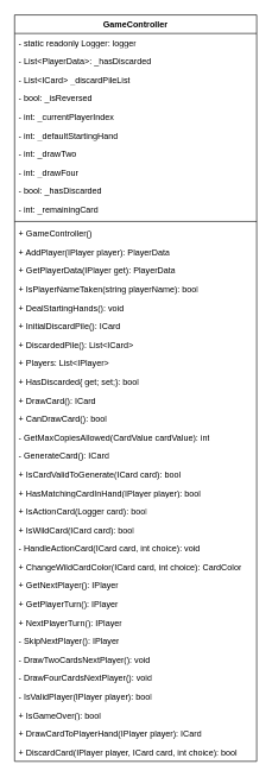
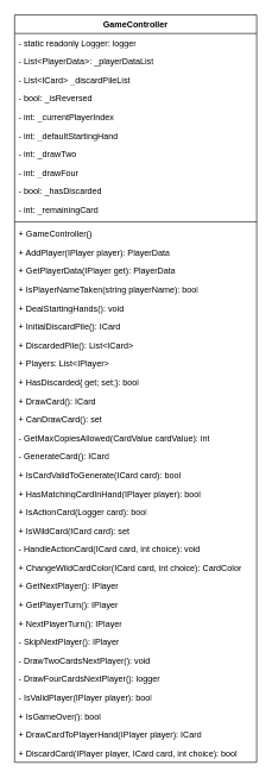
  <mxCell id="0" />
  <mxCell id="1" parent="0" />
  <mxCell id="2" value="GameController" style="swimlane;fontStyle=1;align=center;verticalAlign=top;childLayout=stackLayout;horizontal=1;startSize=26;horizontalStack=0;resizeParent=1;resizeParentMax=0;resizeLast=0;collapsible=1;marginBottom=0;whiteSpace=wrap;html=1;" vertex="1" parent="1"><mxGeometry x="20" y="20" width="340" height="1048" as="geometry" /></mxCell>
  <mxCell id="3" value="- static readonly Logger: logger" style="text;strokeColor=none;fillColor=none;align=left;verticalAlign=top;spacingLeft=4;spacingRight=4;overflow=hidden;rotatable=0;points=[[0,0.5],[1,0.5]];portConstraint=eastwest;whiteSpace=wrap;html=1;" vertex="1" parent="2"><mxGeometry y="26" width="340" height="26" as="geometry" /></mxCell>
- <mxCell id="4" value="-&amp;nbsp;List&amp;lt;PlayerData&amp;gt;: _hasDiscarded" style="text;strokeColor=none;fillColor=none;align=left;verticalAlign=top;spacingLeft=4;spacingRight=4;overflow=hidden;rotatable=0;points=[[0,0.5],[1,0.5]];portConstraint=eastwest;whiteSpace=wrap;html=1;" vertex="1" parent="2"><mxGeometry y="52" width="340" height="26" as="geometry" /></mxCell>
+ <mxCell id="4" value="-&amp;nbsp;List&amp;lt;PlayerData&amp;gt;: _playerDataList" style="text;strokeColor=none;fillColor=none;align=left;verticalAlign=top;spacingLeft=4;spacingRight=4;overflow=hidden;rotatable=0;points=[[0,0.5],[1,0.5]];portConstraint=eastwest;whiteSpace=wrap;html=1;" vertex="1" parent="2"><mxGeometry y="52" width="340" height="26" as="geometry" /></mxCell>
  <mxCell id="5" value="-&amp;nbsp;List&amp;lt;ICard&amp;gt; _discardPileList" style="text;strokeColor=none;fillColor=none;align=left;verticalAlign=top;spacingLeft=4;spacingRight=4;overflow=hidden;rotatable=0;points=[[0,0.5],[1,0.5]];portConstraint=eastwest;whiteSpace=wrap;html=1;" vertex="1" parent="2"><mxGeometry y="78" width="340" height="26" as="geometry" /></mxCell>
  <mxCell id="6" value="-&amp;nbsp;bool: _isReversed" style="text;strokeColor=none;fillColor=none;align=left;verticalAlign=top;spacingLeft=4;spacingRight=4;overflow=hidden;rotatable=0;points=[[0,0.5],[1,0.5]];portConstraint=eastwest;whiteSpace=wrap;html=1;" vertex="1" parent="2"><mxGeometry y="104" width="340" height="26" as="geometry" /></mxCell>
  <mxCell id="7" value="-&amp;nbsp;int: _currentPlayerIndex" style="text;strokeColor=none;fillColor=none;align=left;verticalAlign=top;spacingLeft=4;spacingRight=4;overflow=hidden;rotatable=0;points=[[0,0.5],[1,0.5]];portConstraint=eastwest;whiteSpace=wrap;html=1;" vertex="1" parent="2"><mxGeometry y="130" width="340" height="26" as="geometry" /></mxCell>
  <mxCell id="8" value="-&amp;nbsp;int: _defaultStartingHand" style="text;strokeColor=none;fillColor=none;align=left;verticalAlign=top;spacingLeft=4;spacingRight=4;overflow=hidden;rotatable=0;points=[[0,0.5],[1,0.5]];portConstraint=eastwest;whiteSpace=wrap;html=1;" vertex="1" parent="2"><mxGeometry y="156" width="340" height="26" as="geometry" /></mxCell>
  <mxCell id="9" value="-&amp;nbsp;int: _drawTwo" style="text;strokeColor=none;fillColor=none;align=left;verticalAlign=top;spacingLeft=4;spacingRight=4;overflow=hidden;rotatable=0;points=[[0,0.5],[1,0.5]];portConstraint=eastwest;whiteSpace=wrap;html=1;" vertex="1" parent="2"><mxGeometry y="182" width="340" height="26" as="geometry" /></mxCell>
  <mxCell id="10" value="-&amp;nbsp;int: _drawFour" style="text;strokeColor=none;fillColor=none;align=left;verticalAlign=top;spacingLeft=4;spacingRight=4;overflow=hidden;rotatable=0;points=[[0,0.5],[1,0.5]];portConstraint=eastwest;whiteSpace=wrap;html=1;" vertex="1" parent="2"><mxGeometry y="208" width="340" height="26" as="geometry" /></mxCell>
  <mxCell id="11" value="-&amp;nbsp;bool: _hasDiscarded" style="text;strokeColor=none;fillColor=none;align=left;verticalAlign=top;spacingLeft=4;spacingRight=4;overflow=hidden;rotatable=0;points=[[0,0.5],[1,0.5]];portConstraint=eastwest;whiteSpace=wrap;html=1;" vertex="1" parent="2"><mxGeometry y="234" width="340" height="26" as="geometry" /></mxCell>
  <mxCell id="12" value="-&amp;nbsp;int: _remainingCard" style="text;strokeColor=none;fillColor=none;align=left;verticalAlign=top;spacingLeft=4;spacingRight=4;overflow=hidden;rotatable=0;points=[[0,0.5],[1,0.5]];portConstraint=eastwest;whiteSpace=wrap;html=1;" vertex="1" parent="2"><mxGeometry y="260" width="340" height="26" as="geometry" /></mxCell>
  <mxCell id="13" value="" style="line;strokeWidth=1;fillColor=none;align=left;verticalAlign=middle;spacingTop=-1;spacingLeft=3;spacingRight=3;rotatable=0;labelPosition=right;points=[];portConstraint=eastwest;strokeColor=inherit;" vertex="1" parent="2"><mxGeometry y="286" width="340" height="8" as="geometry" /></mxCell>
  <mxCell id="14" value="+&amp;nbsp;GameController()" style="text;strokeColor=none;fillColor=none;align=left;verticalAlign=top;spacingLeft=4;spacingRight=4;overflow=hidden;rotatable=0;points=[[0,0.5],[1,0.5]];portConstraint=eastwest;whiteSpace=wrap;html=1;" vertex="1" parent="2"><mxGeometry y="294" width="340" height="26" as="geometry" /></mxCell>
  <mxCell id="15" value="+ AddPlayer(IPlayer player): PlayerData" style="text;strokeColor=none;fillColor=none;align=left;verticalAlign=top;spacingLeft=4;spacingRight=4;overflow=hidden;rotatable=0;points=[[0,0.5],[1,0.5]];portConstraint=eastwest;whiteSpace=wrap;html=1;" vertex="1" parent="2"><mxGeometry y="320" width="340" height="26" as="geometry" /></mxCell>
  <mxCell id="16" value="+ GetPlayerData(IPlayer get): PlayerData" style="text;strokeColor=none;fillColor=none;align=left;verticalAlign=top;spacingLeft=4;spacingRight=4;overflow=hidden;rotatable=0;points=[[0,0.5],[1,0.5]];portConstraint=eastwest;whiteSpace=wrap;html=1;" vertex="1" parent="2"><mxGeometry y="346" width="340" height="26" as="geometry" /></mxCell>
  <mxCell id="17" value="+ IsPlayerNameTaken(string playerName): bool" style="text;strokeColor=none;fillColor=none;align=left;verticalAlign=top;spacingLeft=4;spacingRight=4;overflow=hidden;rotatable=0;points=[[0,0.5],[1,0.5]];portConstraint=eastwest;whiteSpace=wrap;html=1;" vertex="1" parent="2"><mxGeometry y="372" width="340" height="26" as="geometry" /></mxCell>
  <mxCell id="18" value="+ DealStartingHands(): void" style="text;strokeColor=none;fillColor=none;align=left;verticalAlign=top;spacingLeft=4;spacingRight=4;overflow=hidden;rotatable=0;points=[[0,0.5],[1,0.5]];portConstraint=eastwest;whiteSpace=wrap;html=1;" vertex="1" parent="2"><mxGeometry y="398" width="340" height="26" as="geometry" /></mxCell>
  <mxCell id="19" value="+ InitialDiscardPile(): ICard" style="text;strokeColor=none;fillColor=none;align=left;verticalAlign=top;spacingLeft=4;spacingRight=4;overflow=hidden;rotatable=0;points=[[0,0.5],[1,0.5]];portConstraint=eastwest;whiteSpace=wrap;html=1;" vertex="1" parent="2"><mxGeometry y="424" width="340" height="26" as="geometry" /></mxCell>
  <mxCell id="20" value="+ DiscardedPile(): List&amp;lt;ICard&amp;gt;" style="text;strokeColor=none;fillColor=none;align=left;verticalAlign=top;spacingLeft=4;spacingRight=4;overflow=hidden;rotatable=0;points=[[0,0.5],[1,0.5]];portConstraint=eastwest;whiteSpace=wrap;html=1;" vertex="1" parent="2"><mxGeometry y="450" width="340" height="26" as="geometry" /></mxCell>
  <mxCell id="21" value="+ Players: List&amp;lt;IPlayer&amp;gt;" style="text;strokeColor=none;fillColor=none;align=left;verticalAlign=top;spacingLeft=4;spacingRight=4;overflow=hidden;rotatable=0;points=[[0,0.5],[1,0.5]];portConstraint=eastwest;whiteSpace=wrap;html=1;" vertex="1" parent="2"><mxGeometry y="476" width="340" height="26" as="geometry" /></mxCell>
  <mxCell id="22" value="+ HasDiscarded{ get; set;}: bool" style="text;strokeColor=none;fillColor=none;align=left;verticalAlign=top;spacingLeft=4;spacingRight=4;overflow=hidden;rotatable=0;points=[[0,0.5],[1,0.5]];portConstraint=eastwest;whiteSpace=wrap;html=1;" vertex="1" parent="2"><mxGeometry y="502" width="340" height="26" as="geometry" /></mxCell>
  <mxCell id="23" value="+ DrawCard(): ICard" style="text;strokeColor=none;fillColor=none;align=left;verticalAlign=top;spacingLeft=4;spacingRight=4;overflow=hidden;rotatable=0;points=[[0,0.5],[1,0.5]];portConstraint=eastwest;whiteSpace=wrap;html=1;" vertex="1" parent="2"><mxGeometry y="528" width="340" height="26" as="geometry" /></mxCell>
- <mxCell id="24" value="+ CanDrawCard(): bool" style="text;strokeColor=none;fillColor=none;align=left;verticalAlign=top;spacingLeft=4;spacingRight=4;overflow=hidden;rotatable=0;points=[[0,0.5],[1,0.5]];portConstraint=eastwest;whiteSpace=wrap;html=1;" vertex="1" parent="2"><mxGeometry y="554" width="340" height="26" as="geometry" /></mxCell>
+ <mxCell id="24" value="+ CanDrawCard(): set" style="text;strokeColor=none;fillColor=none;align=left;verticalAlign=top;spacingLeft=4;spacingRight=4;overflow=hidden;rotatable=0;points=[[0,0.5],[1,0.5]];portConstraint=eastwest;whiteSpace=wrap;html=1;" vertex="1" parent="2"><mxGeometry y="554" width="340" height="26" as="geometry" /></mxCell>
  <mxCell id="25" value="- GetMaxCopiesAllowed(CardValue cardValue): int" style="text;strokeColor=none;fillColor=none;align=left;verticalAlign=top;spacingLeft=4;spacingRight=4;overflow=hidden;rotatable=0;points=[[0,0.5],[1,0.5]];portConstraint=eastwest;whiteSpace=wrap;html=1;" vertex="1" parent="2"><mxGeometry y="580" width="340" height="26" as="geometry" /></mxCell>
  <mxCell id="26" value="- GenerateCard(): ICard" style="text;strokeColor=none;fillColor=none;align=left;verticalAlign=top;spacingLeft=4;spacingRight=4;overflow=hidden;rotatable=0;points=[[0,0.5],[1,0.5]];portConstraint=eastwest;whiteSpace=wrap;html=1;" vertex="1" parent="2"><mxGeometry y="606" width="340" height="26" as="geometry" /></mxCell>
  <mxCell id="27" value="+ IsCardValidToGenerate(ICard card): bool" style="text;strokeColor=none;fillColor=none;align=left;verticalAlign=top;spacingLeft=4;spacingRight=4;overflow=hidden;rotatable=0;points=[[0,0.5],[1,0.5]];portConstraint=eastwest;whiteSpace=wrap;html=1;" vertex="1" parent="2"><mxGeometry y="632" width="340" height="26" as="geometry" /></mxCell>
  <mxCell id="28" value="+ HasMatchingCardInHand(IPlayer player): bool" style="text;strokeColor=none;fillColor=none;align=left;verticalAlign=top;spacingLeft=4;spacingRight=4;overflow=hidden;rotatable=0;points=[[0,0.5],[1,0.5]];portConstraint=eastwest;whiteSpace=wrap;html=1;" vertex="1" parent="2"><mxGeometry y="658" width="340" height="26" as="geometry" /></mxCell>
  <mxCell id="29" value="+ IsActionCard(Logger card): bool" style="text;strokeColor=none;fillColor=none;align=left;verticalAlign=top;spacingLeft=4;spacingRight=4;overflow=hidden;rotatable=0;points=[[0,0.5],[1,0.5]];portConstraint=eastwest;whiteSpace=wrap;html=1;" vertex="1" parent="2"><mxGeometry y="684" width="340" height="26" as="geometry" /></mxCell>
- <mxCell id="30" value="+ IsWildCard(ICard card): bool" style="text;strokeColor=none;fillColor=none;align=left;verticalAlign=top;spacingLeft=4;spacingRight=4;overflow=hidden;rotatable=0;points=[[0,0.5],[1,0.5]];portConstraint=eastwest;whiteSpace=wrap;html=1;" vertex="1" parent="2"><mxGeometry y="710" width="340" height="26" as="geometry" /></mxCell>
+ <mxCell id="30" value="+ IsWildCard(ICard card): set" style="text;strokeColor=none;fillColor=none;align=left;verticalAlign=top;spacingLeft=4;spacingRight=4;overflow=hidden;rotatable=0;points=[[0,0.5],[1,0.5]];portConstraint=eastwest;whiteSpace=wrap;html=1;" vertex="1" parent="2"><mxGeometry y="710" width="340" height="26" as="geometry" /></mxCell>
  <mxCell id="31" value="- HandleActionCard(ICard card, int choice): void" style="text;strokeColor=none;fillColor=none;align=left;verticalAlign=top;spacingLeft=4;spacingRight=4;overflow=hidden;rotatable=0;points=[[0,0.5],[1,0.5]];portConstraint=eastwest;whiteSpace=wrap;html=1;" vertex="1" parent="2"><mxGeometry y="736" width="340" height="26" as="geometry" /></mxCell>
  <mxCell id="32" value="+ ChangeWildCardColor(ICard card, int choice): CardColor" style="text;strokeColor=none;fillColor=none;align=left;verticalAlign=top;spacingLeft=4;spacingRight=4;overflow=hidden;rotatable=0;points=[[0,0.5],[1,0.5]];portConstraint=eastwest;whiteSpace=wrap;html=1;" vertex="1" parent="2"><mxGeometry y="762" width="340" height="26" as="geometry" /></mxCell>
  <mxCell id="33" value="+ GetNextPlayer(): IPlayer" style="text;strokeColor=none;fillColor=none;align=left;verticalAlign=top;spacingLeft=4;spacingRight=4;overflow=hidden;rotatable=0;points=[[0,0.5],[1,0.5]];portConstraint=eastwest;whiteSpace=wrap;html=1;" vertex="1" parent="2"><mxGeometry y="788" width="340" height="26" as="geometry" /></mxCell>
  <mxCell id="34" value="+ GetPlayerTurn(): IPlayer" style="text;strokeColor=none;fillColor=none;align=left;verticalAlign=top;spacingLeft=4;spacingRight=4;overflow=hidden;rotatable=0;points=[[0,0.5],[1,0.5]];portConstraint=eastwest;whiteSpace=wrap;html=1;" vertex="1" parent="2"><mxGeometry y="814" width="340" height="26" as="geometry" /></mxCell>
  <mxCell id="35" value="+ NextPlayerTurn(): IPlayer" style="text;strokeColor=none;fillColor=none;align=left;verticalAlign=top;spacingLeft=4;spacingRight=4;overflow=hidden;rotatable=0;points=[[0,0.5],[1,0.5]];portConstraint=eastwest;whiteSpace=wrap;html=1;" vertex="1" parent="2"><mxGeometry y="840" width="340" height="26" as="geometry" /></mxCell>
  <mxCell id="36" value="- SkipNextPlayer(): IPlayer" style="text;strokeColor=none;fillColor=none;align=left;verticalAlign=top;spacingLeft=4;spacingRight=4;overflow=hidden;rotatable=0;points=[[0,0.5],[1,0.5]];portConstraint=eastwest;whiteSpace=wrap;html=1;" vertex="1" parent="2"><mxGeometry y="866" width="340" height="26" as="geometry" /></mxCell>
  <mxCell id="37" value="-&amp;nbsp;DrawTwoCardsNextPlayer(): void" style="text;strokeColor=none;fillColor=none;align=left;verticalAlign=top;spacingLeft=4;spacingRight=4;overflow=hidden;rotatable=0;points=[[0,0.5],[1,0.5]];portConstraint=eastwest;whiteSpace=wrap;html=1;" vertex="1" parent="2"><mxGeometry y="892" width="340" height="26" as="geometry" /></mxCell>
- <mxCell id="38" value="-&amp;nbsp;DrawFourCardsNextPlayer(): void" style="text;strokeColor=none;fillColor=none;align=left;verticalAlign=top;spacingLeft=4;spacingRight=4;overflow=hidden;rotatable=0;points=[[0,0.5],[1,0.5]];portConstraint=eastwest;whiteSpace=wrap;html=1;" vertex="1" parent="2"><mxGeometry y="918" width="340" height="26" as="geometry" /></mxCell>
+ <mxCell id="38" value="-&amp;nbsp;DrawFourCardsNextPlayer(): logger" style="text;strokeColor=none;fillColor=none;align=left;verticalAlign=top;spacingLeft=4;spacingRight=4;overflow=hidden;rotatable=0;points=[[0,0.5],[1,0.5]];portConstraint=eastwest;whiteSpace=wrap;html=1;" vertex="1" parent="2"><mxGeometry y="918" width="340" height="26" as="geometry" /></mxCell>
  <mxCell id="39" value="-&amp;nbsp;IsValidPlayer(IPlayer player): bool" style="text;strokeColor=none;fillColor=none;align=left;verticalAlign=top;spacingLeft=4;spacingRight=4;overflow=hidden;rotatable=0;points=[[0,0.5],[1,0.5]];portConstraint=eastwest;whiteSpace=wrap;html=1;" vertex="1" parent="2"><mxGeometry y="944" width="340" height="26" as="geometry" /></mxCell>
  <mxCell id="40" value="+&amp;nbsp;IsGameOver(): bool" style="text;strokeColor=none;fillColor=none;align=left;verticalAlign=top;spacingLeft=4;spacingRight=4;overflow=hidden;rotatable=0;points=[[0,0.5],[1,0.5]];portConstraint=eastwest;whiteSpace=wrap;html=1;" vertex="1" parent="2"><mxGeometry y="970" width="340" height="26" as="geometry" /></mxCell>
  <mxCell id="41" value="+&amp;nbsp;DrawCardToPlayerHand(IPlayer player): ICard" style="text;strokeColor=none;fillColor=none;align=left;verticalAlign=top;spacingLeft=4;spacingRight=4;overflow=hidden;rotatable=0;points=[[0,0.5],[1,0.5]];portConstraint=eastwest;whiteSpace=wrap;html=1;" vertex="1" parent="2"><mxGeometry y="996" width="340" height="26" as="geometry" /></mxCell>
  <mxCell id="42" value="+&amp;nbsp;DiscardCard(IPlayer player, ICard card, int choice): bool" style="text;strokeColor=none;fillColor=none;align=left;verticalAlign=top;spacingLeft=4;spacingRight=4;overflow=hidden;rotatable=0;points=[[0,0.5],[1,0.5]];portConstraint=eastwest;whiteSpace=wrap;html=1;" vertex="1" parent="2"><mxGeometry y="1022" width="340" height="26" as="geometry" /></mxCell>
